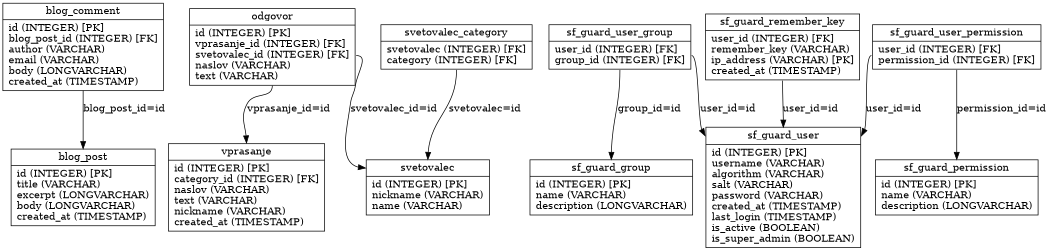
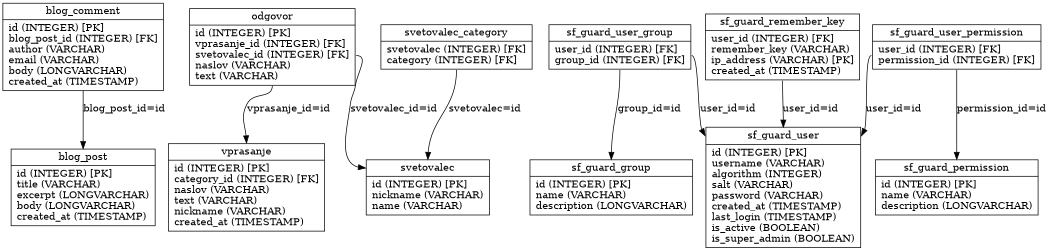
  digraph {
    node [shape=record]
    edge [headport=table tailport=cols]
    n1 [label="{<table>blog_post|<cols>id (INTEGER) [PK]\ltitle (VARCHAR)\lexcerpt (LONGVARCHAR)\lbody (LONGVARCHAR)\lcreated_at (TIMESTAMP)\l}"]
    n2 [label="{<table>blog_comment|<cols>id (INTEGER) [PK]\lblog_post_id (INTEGER) [FK]\lauthor (VARCHAR)\lemail (VARCHAR)\lbody (LONGVARCHAR)\lcreated_at (TIMESTAMP)\l}"]
    n3 [label="{<table>vprasanje|<cols>id (INTEGER) [PK]\lcategory_id (INTEGER) [FK]\lnaslov (VARCHAR)\ltext (VARCHAR)\lnickname (VARCHAR)\lcreated_at (TIMESTAMP)\l}"]
    n4 [label="{<table>odgovor|<cols>id (INTEGER) [PK]\lvprasanje_id (INTEGER) [FK]\lsvetovalec_id (INTEGER) [FK]\lnaslov (VARCHAR)\ltext (VARCHAR)\l}"]
    n5 [label="{<table>svetovalec|<cols>id (INTEGER) [PK]\lnickname (VARCHAR)\lname (VARCHAR)\l}"]
    n6 [label="{<table>svetovalec_category|<cols>svetovalec (INTEGER) [FK]\lcategory (INTEGER) [FK]\l}"]
    n7 [label="{<table>sf_guard_group|<cols>id (INTEGER) [PK]\lname (VARCHAR)\ldescription (LONGVARCHAR)\l}"]
    n8 [label="{<table>sf_guard_permission|<cols>id (INTEGER) [PK]\lname (VARCHAR)\ldescription (LONGVARCHAR)\l}"]
-   n9 [label="{<table>sf_guard_user|<cols>id (INTEGER) [PK]\lusername (VARCHAR)\lalgorithm (VARCHAR)\lsalt (VARCHAR)\lpassword (VARCHAR)\lcreated_at (TIMESTAMP)\llast_login (TIMESTAMP)\lis_active (BOOLEAN)\lis_super_admin (BOOLEAN)\l}"]
+   n9 [label="{<table>sf_guard_user|<cols>id (INTEGER) [PK]\lusername (VARCHAR)\lalgorithm (INTEGER)\lsalt (VARCHAR)\lpassword (VARCHAR)\lcreated_at (TIMESTAMP)\llast_login (TIMESTAMP)\lis_active (BOOLEAN)\lis_super_admin (BOOLEAN)\l}"]
    n10 [label="{<table>sf_guard_user_permission|<cols>user_id (INTEGER) [FK]\lpermission_id (INTEGER) [FK]\l}"]
    n11 [label="{<table>sf_guard_user_group|<cols>user_id (INTEGER) [FK]\lgroup_id (INTEGER) [FK]\l}"]
    n12 [label="{<table>sf_guard_remember_key|<cols>user_id (INTEGER) [FK]\lremember_key (VARCHAR)\lip_address (VARCHAR) [PK]\lcreated_at (TIMESTAMP)\l}"]
    n2 -> n1 [label="blog_post_id=id "]
    n4 -> n3 [label="vprasanje_id=id "]
    n4 -> n5 [label="svetovalec_id=id "]
    n6 -> n5 [label="svetovalec=id "]
    n10 -> n8 [label="permission_id=id "]
    n10 -> n9 [label="user_id=id "]
    n11 -> n7 [label="group_id=id "]
    n11 -> n9 [label="user_id=id "]
    n12 -> n9 [label="user_id=id "]
  }
